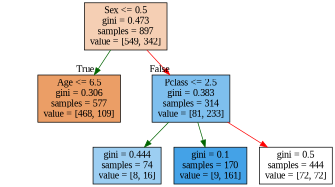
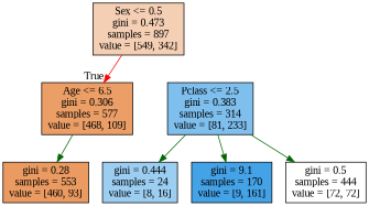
  digraph {
    fontname="Liberation Serif"
    node [color=black fontname="Liberation Serif" shape=box style=filled]
    edge [color=darkgreen fontname="Liberation Serif"]
    n1 [fillcolor="#e5813960" label="Sex <= 0.5\ngini = 0.473\nsamples = 897\nvalue = [549, 342]"]
    n2 [fillcolor="#e58139c4" label="Age <= 6.5\ngini = 0.306\nsamples = 577\nvalue = [468, 109]"]
    n3 [fillcolor="#399de5a6" label="Pclass <= 2.5\ngini = 0.383\nsamples = 314\nvalue = [81, 233]"]
-   n5 [fillcolor="#399de57f" label="gini = 0.444\nsamples = 74\nvalue = [8, 16]"]
-   n6 [fillcolor="#399de5f1" label="gini = 0.1\nsamples = 170\nvalue = [9, 161]"]
+   n4 [fillcolor="#e58139cb" label="gini = 0.28\nsamples = 553\nvalue = [460, 93]"]
+   n5 [fillcolor="#399de57f" label="gini = 0.444\nsamples = 24\nvalue = [8, 16]"]
+   n6 [fillcolor="#399de5f1" label="gini = 9.1\nsamples = 170\nvalue = [9, 161]"]
    n7 [fillcolor="#e5813900" label="gini = 0.5\nsamples = 444\nvalue = [72, 72]"]
-   n1 -> n2 [headlabel=True labelangle=45 labeldistance=2.5]
-   n1 -> n3 [color=red headlabel=False labelangle=-45 labeldistance=2.5]
+   n1 -> n2 [color=red headlabel=True labelangle=45 labeldistance=2.5]
+   n2 -> n4
    n3 -> n5
    n3 -> n6
-   n3 -> n7 [color=red]
+   n3 -> n7
  }
